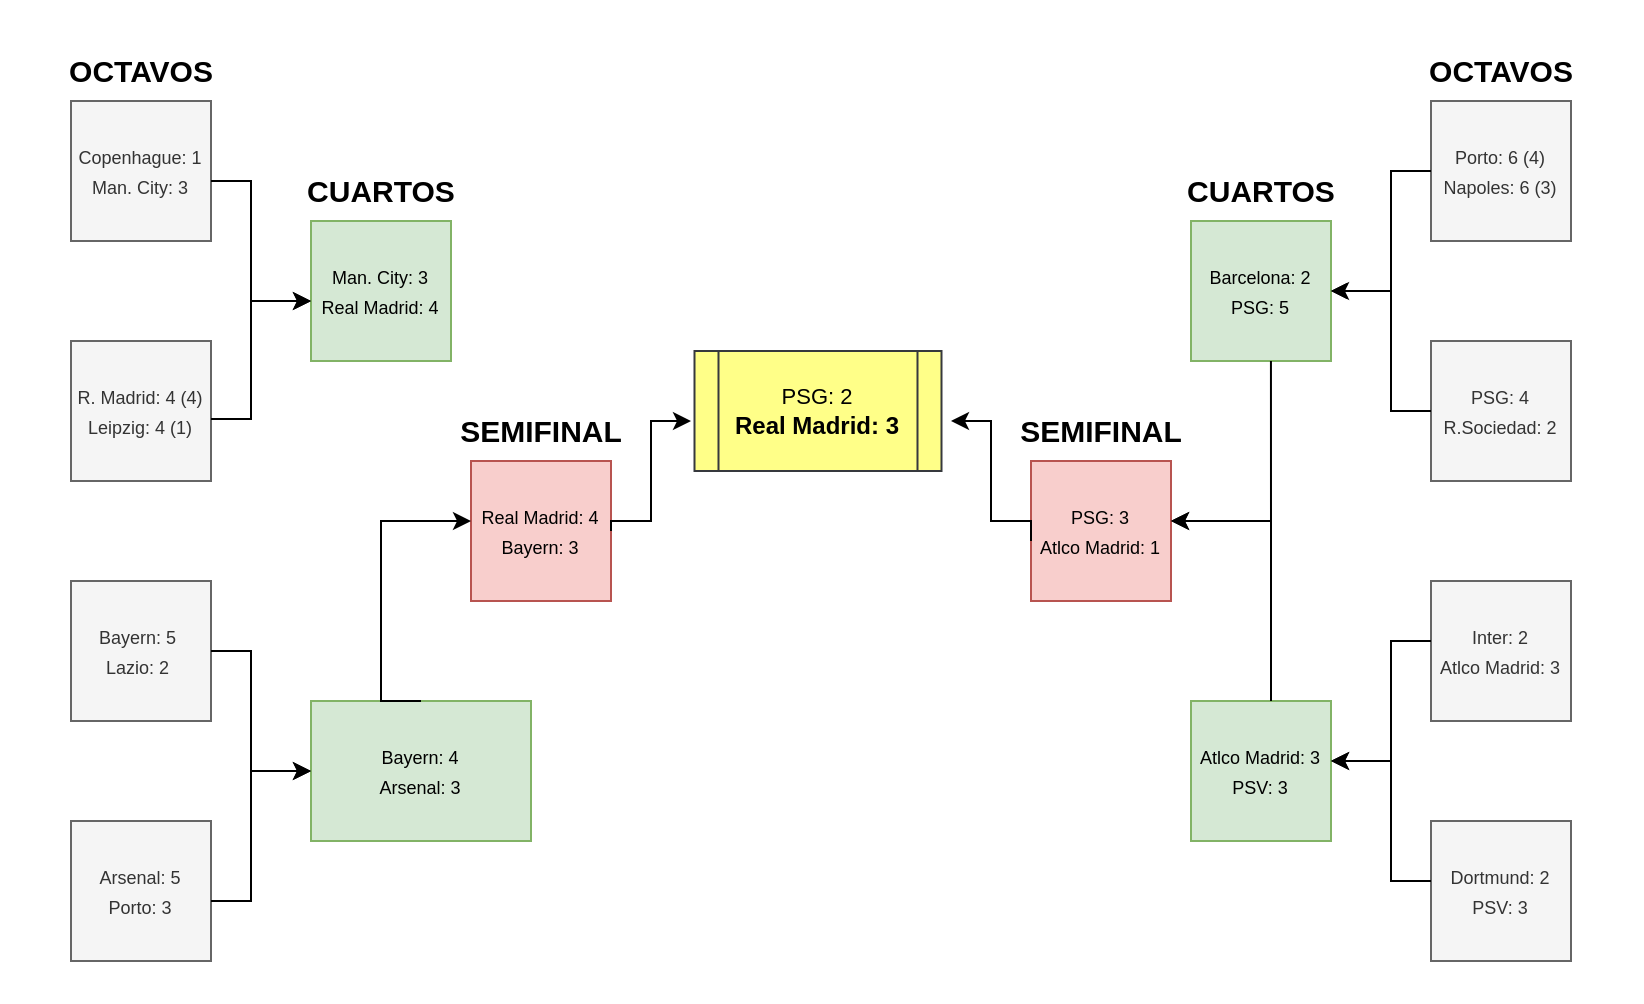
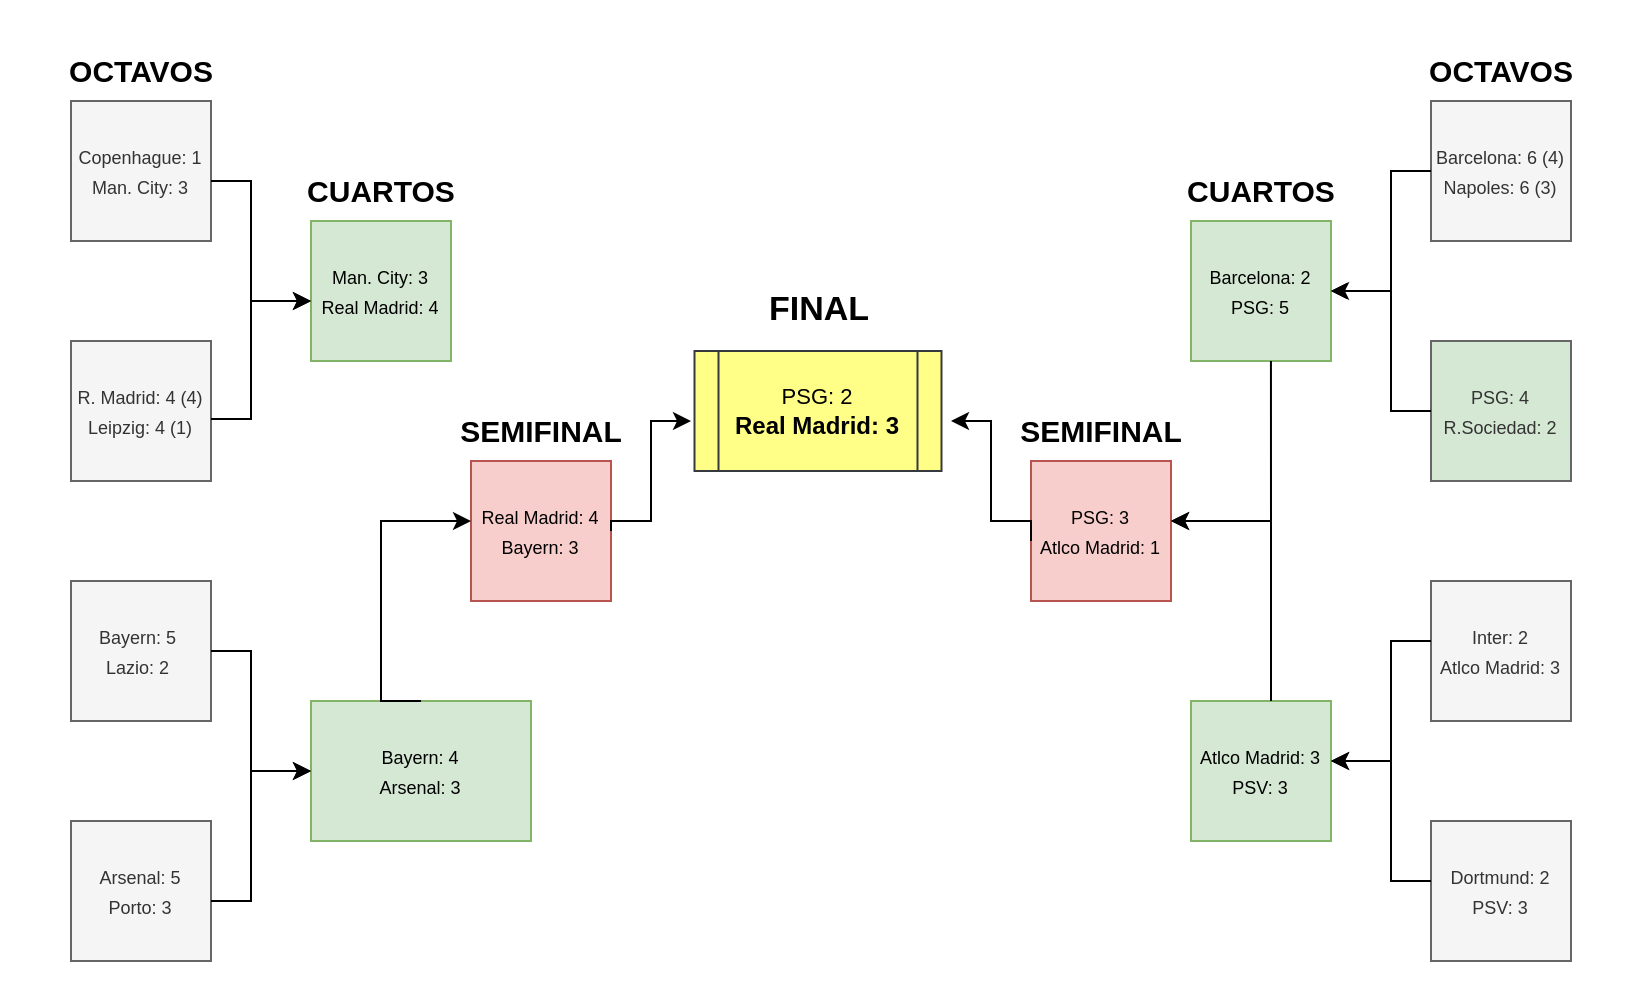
  <mxCell id="0" />
  <mxCell id="1" parent="0" />
  <mxCell id="2" value="&lt;font style=&quot;font-size: 9px;&quot;&gt;Copenhague: 1&lt;br&gt;Man. City: 3&lt;/font&gt;" style="whiteSpace=wrap;html=1;aspect=fixed;fillColor=#f5f5f5;fontColor=#333333;strokeColor=#666666;" parent="1" vertex="1"><mxGeometry x="35" y="50" width="70" height="70" as="geometry" /></mxCell>
  <mxCell id="3" value="&lt;font style=&quot;font-size: 9px;&quot;&gt;R. Madrid: 4 (4)&lt;br&gt;Leipzig: 4 (1)&lt;/font&gt;" style="whiteSpace=wrap;html=1;aspect=fixed;fillColor=#f5f5f5;fontColor=#333333;strokeColor=#666666;" parent="1" vertex="1"><mxGeometry x="35" y="170" width="70" height="70" as="geometry" /></mxCell>
  <mxCell id="4" value="&lt;font style=&quot;font-size: 9px;&quot;&gt;Bayern: 5&amp;nbsp;&lt;br&gt;Lazio: 2&amp;nbsp;&lt;/font&gt;" style="whiteSpace=wrap;html=1;aspect=fixed;fillColor=#f5f5f5;fontColor=#333333;strokeColor=#666666;" parent="1" vertex="1"><mxGeometry x="35" y="290" width="70" height="70" as="geometry" /></mxCell>
  <mxCell id="5" value="&lt;font style=&quot;font-size: 9px;&quot;&gt;Arsenal: 5&lt;br&gt;Porto: 3&lt;/font&gt;" style="whiteSpace=wrap;html=1;aspect=fixed;fillColor=#f5f5f5;fontColor=#333333;strokeColor=#666666;" parent="1" vertex="1"><mxGeometry x="35" y="410" width="70" height="70" as="geometry" /></mxCell>
- <mxCell id="6" value="&lt;font style=&quot;font-size: 9px;&quot;&gt;Porto: 6 (4)&lt;br&gt;Napoles: 6 (3)&lt;/font&gt;" style="whiteSpace=wrap;html=1;aspect=fixed;fillColor=#f5f5f5;fontColor=#333333;strokeColor=#666666;" parent="1" vertex="1"><mxGeometry x="715" y="50" width="70" height="70" as="geometry" /></mxCell>
+ <mxCell id="6" value="&lt;font style=&quot;font-size: 9px;&quot;&gt;Barcelona: 6 (4)&lt;br&gt;Napoles: 6 (3)&lt;/font&gt;" style="whiteSpace=wrap;html=1;aspect=fixed;fillColor=#f5f5f5;fontColor=#333333;strokeColor=#666666;" parent="1" vertex="1"><mxGeometry x="715" y="50" width="70" height="70" as="geometry" /></mxCell>
  <mxCell id="7" value="&lt;font style=&quot;font-size: 9px;&quot;&gt;Dortmund: 2&lt;br&gt;PSV: 3&lt;/font&gt;" style="whiteSpace=wrap;html=1;aspect=fixed;fillColor=#f5f5f5;fontColor=#333333;strokeColor=#666666;" parent="1" vertex="1"><mxGeometry x="715" y="410" width="70" height="70" as="geometry" /></mxCell>
  <mxCell id="8" value="&lt;font style=&quot;font-size: 9px;&quot;&gt;Inter: 2&lt;br&gt;Atlco Madrid: 3&lt;/font&gt;" style="whiteSpace=wrap;html=1;aspect=fixed;fillColor=#f5f5f5;fontColor=#333333;strokeColor=#666666;" parent="1" vertex="1"><mxGeometry x="715" y="290" width="70" height="70" as="geometry" /></mxCell>
- <mxCell id="9" value="&lt;font style=&quot;font-size: 9px;&quot;&gt;PSG: 4&lt;br&gt;R.Sociedad: 2&lt;/font&gt;" style="whiteSpace=wrap;html=1;aspect=fixed;fillColor=#f5f5f5;fontColor=#333333;strokeColor=#666666;" parent="1" vertex="1"><mxGeometry x="715" y="170" width="70" height="70" as="geometry" /></mxCell>
+ <mxCell id="9" value="&lt;font style=&quot;font-size: 9px;&quot;&gt;PSG: 4&lt;br&gt;R.Sociedad: 2&lt;/font&gt;" style="whiteSpace=wrap;html=1;aspect=fixed;fillColor=#d5e8d4;fontColor=#333333;strokeColor=#666666;" parent="1" vertex="1"><mxGeometry x="715" y="170" width="70" height="70" as="geometry" /></mxCell>
  <mxCell id="10" value="&lt;font style=&quot;font-size: 9px;&quot;&gt;Man. City: 3&lt;br&gt;Real Madrid: 4&lt;/font&gt;" style="whiteSpace=wrap;html=1;aspect=fixed;fillColor=#d5e8d4;strokeColor=#82b366;" parent="1" vertex="1"><mxGeometry x="155" y="110" width="70" height="70" as="geometry" /></mxCell>
  <mxCell id="11" value="&lt;font style=&quot;font-size: 9px;&quot;&gt;Bayern: 4&lt;br&gt;Arsenal: 3&lt;/font&gt;" style="whiteSpace=wrap;html=1;aspect=fixed;fillColor=#d5e8d4;strokeColor=#82b366;" parent="1" vertex="1"><mxGeometry x="155" y="350" width="110" height="70" as="geometry" /></mxCell>
  <mxCell id="12" value="&lt;font style=&quot;font-size: 9px;&quot;&gt;Barcelona: 2&lt;br&gt;PSG: 5&lt;/font&gt;" style="whiteSpace=wrap;html=1;aspect=fixed;fillColor=#d5e8d4;strokeColor=#82b366;" parent="1" vertex="1"><mxGeometry x="595" y="110" width="70" height="70" as="geometry" /></mxCell>
  <mxCell id="13" value="&lt;font style=&quot;font-size: 9px;&quot;&gt;Atlco Madrid: 3&lt;br&gt;PSV: 3&lt;/font&gt;" style="whiteSpace=wrap;html=1;aspect=fixed;fillColor=#d5e8d4;strokeColor=#82b366;" parent="1" vertex="1"><mxGeometry x="595" y="350" width="70" height="70" as="geometry" /></mxCell>
  <mxCell id="14" value="&lt;font style=&quot;font-size: 9px;&quot;&gt;Real Madrid: 4&lt;br&gt;Bayern: 3&lt;/font&gt;" style="whiteSpace=wrap;html=1;aspect=fixed;fillColor=#f8cecc;strokeColor=#b85450;fillStyle=auto;" parent="1" vertex="1"><mxGeometry x="235" y="230" width="70" height="70" as="geometry" /></mxCell>
  <mxCell id="15" value="&lt;font style=&quot;font-size: 9px;&quot;&gt;PSG: 3&lt;br&gt;Atlco Madrid: 1&lt;/font&gt;" style="whiteSpace=wrap;html=1;aspect=fixed;fillColor=#f8cecc;strokeColor=#b85450;" parent="1" vertex="1"><mxGeometry x="515" y="230" width="70" height="70" as="geometry" /></mxCell>
  <mxCell id="16" value="&lt;font style=&quot;&quot;&gt;&lt;span style=&quot;font-size: 11px;&quot;&gt;PSG: 2&lt;/span&gt;&lt;br&gt;&lt;b style=&quot;&quot;&gt;&lt;font style=&quot;font-size: 12px;&quot;&gt;Real Madrid: 3&lt;/font&gt;&lt;/b&gt;&lt;/font&gt;" style="shape=process;whiteSpace=wrap;html=1;backgroundOutline=1;fillColor=#ffff88;strokeColor=#36393d;" parent="1" vertex="1"><mxGeometry x="346.75" y="175" width="123.5" height="60" as="geometry" /></mxCell>
  <mxCell id="17" value="" style="endArrow=classic;html=1;rounded=0;edgeStyle=orthogonalEdgeStyle;entryX=0;entryY=0.5;entryDx=0;entryDy=0;exitX=1;exitY=0.5;exitDx=0;exitDy=0;" parent="1" source="4" target="11" edge="1"><mxGeometry width="50" height="50" relative="1" as="geometry"><mxPoint x="105" y="340" as="sourcePoint" /><mxPoint x="155" y="290" as="targetPoint" /><Array as="points"><mxPoint x="125" y="325" /><mxPoint x="125" y="385" /></Array></mxGeometry></mxCell>
  <mxCell id="18" value="" style="endArrow=classic;html=1;rounded=0;edgeStyle=orthogonalEdgeStyle;exitX=1;exitY=0.5;exitDx=0;exitDy=0;" parent="1" target="11" edge="1"><mxGeometry width="50" height="50" relative="1" as="geometry"><mxPoint x="105" y="450" as="sourcePoint" /><mxPoint x="155" y="395" as="targetPoint" /><Array as="points"><mxPoint x="125" y="450" /><mxPoint x="125" y="385" /></Array></mxGeometry></mxCell>
  <mxCell id="19" value="" style="endArrow=classic;html=1;rounded=0;edgeStyle=orthogonalEdgeStyle;" parent="1" edge="1"><mxGeometry width="50" height="50" relative="1" as="geometry"><mxPoint x="105" y="209" as="sourcePoint" /><mxPoint x="155" y="150" as="targetPoint" /><Array as="points"><mxPoint x="125" y="209" /><mxPoint x="125" y="150" /><mxPoint x="155" y="150" /></Array></mxGeometry></mxCell>
  <mxCell id="20" value="" style="endArrow=classic;html=1;rounded=0;edgeStyle=orthogonalEdgeStyle;entryX=0;entryY=0.5;entryDx=0;entryDy=0;exitX=1;exitY=0.5;exitDx=0;exitDy=0;" parent="1" edge="1"><mxGeometry width="50" height="50" relative="1" as="geometry"><mxPoint x="105" y="90" as="sourcePoint" /><mxPoint x="155" y="150" as="targetPoint" /><Array as="points"><mxPoint x="125" y="90" /><mxPoint x="125" y="150" /></Array></mxGeometry></mxCell>
  <mxCell id="21" value="" style="endArrow=classic;html=1;rounded=0;edgeStyle=orthogonalEdgeStyle;exitX=0.5;exitY=0;exitDx=0;exitDy=0;" parent="1" source="11" edge="1"><mxGeometry width="50" height="50" relative="1" as="geometry"><mxPoint x="200" y="190" as="sourcePoint" /><mxPoint x="235" y="260" as="targetPoint" /><Array as="points"><mxPoint x="190" y="260" /></Array></mxGeometry></mxCell>
  <mxCell id="22" value="" style="endArrow=classic;html=1;rounded=0;edgeStyle=orthogonalEdgeStyle;exitX=0.5;exitY=0;exitDx=0;exitDy=0;" parent="1" edge="1"><mxGeometry width="50" height="50" relative="1" as="geometry"><mxPoint x="635" y="350" as="sourcePoint" /><mxPoint x="585" y="260" as="targetPoint" /><Array as="points"><mxPoint x="635" y="260" /><mxPoint x="586" y="260" /></Array></mxGeometry></mxCell>
  <mxCell id="23" value="" style="endArrow=classic;html=1;rounded=0;edgeStyle=orthogonalEdgeStyle;exitX=0.571;exitY=1;exitDx=0;exitDy=0;exitPerimeter=0;" parent="1" source="12" edge="1"><mxGeometry width="50" height="50" relative="1" as="geometry"><mxPoint x="645" y="360" as="sourcePoint" /><mxPoint x="585" y="260" as="targetPoint" /><Array as="points"><mxPoint x="635" y="260" /></Array></mxGeometry></mxCell>
  <mxCell id="24" value="" style="endArrow=open;html=1;rounded=0;edgeStyle=orthogonalEdgeStyle;entryX=1;entryY=0.5;entryDx=0;entryDy=0;exitX=0;exitY=0.5;exitDx=0;exitDy=0;" parent="1" source="6" target="12" edge="1"><mxGeometry width="50" height="50" relative="1" as="geometry"><mxPoint x="645" y="90" as="sourcePoint" /><mxPoint x="695" y="150" as="targetPoint" /><Array as="points"><mxPoint x="695" y="85" /><mxPoint x="695" y="145" /></Array></mxGeometry></mxCell>
  <mxCell id="25" value="" style="endArrow=classic;html=1;rounded=0;edgeStyle=orthogonalEdgeStyle;entryX=1;entryY=0.5;entryDx=0;entryDy=0;exitX=0;exitY=0.5;exitDx=0;exitDy=0;" parent="1" edge="1"><mxGeometry width="50" height="50" relative="1" as="geometry"><mxPoint x="715" y="320" as="sourcePoint" /><mxPoint x="665" y="380" as="targetPoint" /><Array as="points"><mxPoint x="695" y="320" /><mxPoint x="695" y="380" /></Array></mxGeometry></mxCell>
  <mxCell id="26" value="" style="endArrow=classic;html=1;rounded=0;edgeStyle=orthogonalEdgeStyle;entryX=1;entryY=0.5;entryDx=0;entryDy=0;exitX=0;exitY=0.5;exitDx=0;exitDy=0;" parent="1" source="9" target="12" edge="1"><mxGeometry width="50" height="50" relative="1" as="geometry"><mxPoint x="725" y="95" as="sourcePoint" /><mxPoint x="675" y="155" as="targetPoint" /><Array as="points"><mxPoint x="695" y="205" /><mxPoint x="695" y="145" /></Array></mxGeometry></mxCell>
  <mxCell id="27" value="" style="endArrow=classic;html=1;rounded=0;edgeStyle=orthogonalEdgeStyle;entryX=1;entryY=0.5;entryDx=0;entryDy=0;exitX=0;exitY=0.5;exitDx=0;exitDy=0;" parent="1" edge="1"><mxGeometry width="50" height="50" relative="1" as="geometry"><mxPoint x="715" y="440" as="sourcePoint" /><mxPoint x="665" y="380" as="targetPoint" /><Array as="points"><mxPoint x="695" y="440" /><mxPoint x="695" y="380" /></Array></mxGeometry></mxCell>
  <mxCell id="28" value="" style="endArrow=classic;html=1;rounded=0;edgeStyle=orthogonalEdgeStyle;exitX=0;exitY=0.5;exitDx=0;exitDy=0;" parent="1" edge="1"><mxGeometry width="50" height="50" relative="1" as="geometry"><mxPoint x="515" y="270.05" as="sourcePoint" /><mxPoint x="475" y="210" as="targetPoint" /><Array as="points"><mxPoint x="515" y="260" /><mxPoint x="495" y="260" /><mxPoint x="495" y="210" /></Array></mxGeometry></mxCell>
  <mxCell id="29" value="" style="endArrow=classic;html=1;rounded=0;edgeStyle=orthogonalEdgeStyle;exitX=1;exitY=0.5;exitDx=0;exitDy=0;" parent="1" source="14" edge="1"><mxGeometry width="50" height="50" relative="1" as="geometry"><mxPoint x="335" y="260.05" as="sourcePoint" /><mxPoint x="345" y="210" as="targetPoint" /><Array as="points"><mxPoint x="305" y="260" /><mxPoint x="325" y="260" /><mxPoint x="325" y="210" /><mxPoint x="345" y="210" /></Array></mxGeometry></mxCell>
  <mxCell id="30" value="&lt;b&gt;&lt;font style=&quot;font-size: 15px;&quot;&gt;OCTAVOS&lt;/font&gt;&lt;/b&gt;" style="text;html=1;align=center;verticalAlign=middle;resizable=0;points=[];autosize=1;strokeColor=none;fillColor=none;" parent="1" vertex="1"><mxGeometry x="20" y="20" width="100" height="30" as="geometry" /></mxCell>
  <mxCell id="31" value="&lt;b&gt;&lt;font style=&quot;font-size: 15px;&quot;&gt;CUARTOS&lt;/font&gt;&lt;/b&gt;" style="text;html=1;align=center;verticalAlign=middle;resizable=0;points=[];autosize=1;strokeColor=none;fillColor=none;" parent="1" vertex="1"><mxGeometry x="140" y="80" width="100" height="30" as="geometry" /></mxCell>
  <mxCell id="32" value="&lt;span&gt;&lt;font style=&quot;font-size: 15px;&quot;&gt;SEMIFINAL&lt;/font&gt;&lt;/span&gt;" style="text;html=1;align=center;verticalAlign=middle;resizable=0;points=[];autosize=1;strokeColor=none;fillColor=none;fontStyle=1" parent="1" vertex="1"><mxGeometry x="220" y="200" width="100" height="30" as="geometry" /></mxCell>
+ <mxCell id="33" value="&lt;font style=&quot;font-size: 17px;&quot;&gt;&lt;b&gt;FINAL&lt;/b&gt;&lt;/font&gt;" style="text;html=1;align=center;verticalAlign=middle;resizable=0;points=[];autosize=1;strokeColor=none;fillColor=none;" parent="1" vertex="1"><mxGeometry x="374" y="140" width="70" height="30" as="geometry" /></mxCell>
  <mxCell id="34" value="&lt;b&gt;&lt;font style=&quot;font-size: 15px;&quot;&gt;OCTAVOS&lt;/font&gt;&lt;/b&gt;" style="text;html=1;align=center;verticalAlign=middle;resizable=0;points=[];autosize=1;strokeColor=none;fillColor=none;" parent="1" vertex="1"><mxGeometry x="700" y="20" width="100" height="30" as="geometry" /></mxCell>
  <mxCell id="35" value="&lt;b&gt;&lt;font style=&quot;font-size: 15px;&quot;&gt;CUARTOS&lt;/font&gt;&lt;/b&gt;" style="text;html=1;align=center;verticalAlign=middle;resizable=0;points=[];autosize=1;strokeColor=none;fillColor=none;" parent="1" vertex="1"><mxGeometry x="580" y="80" width="100" height="30" as="geometry" /></mxCell>
  <mxCell id="36" value="&lt;span&gt;&lt;font style=&quot;font-size: 15px;&quot;&gt;SEMIFINAL&lt;/font&gt;&lt;/span&gt;" style="text;html=1;align=center;verticalAlign=middle;resizable=0;points=[];autosize=1;strokeColor=none;fillColor=none;fontStyle=1" parent="1" vertex="1"><mxGeometry x="500" y="200" width="100" height="30" as="geometry" /></mxCell>
